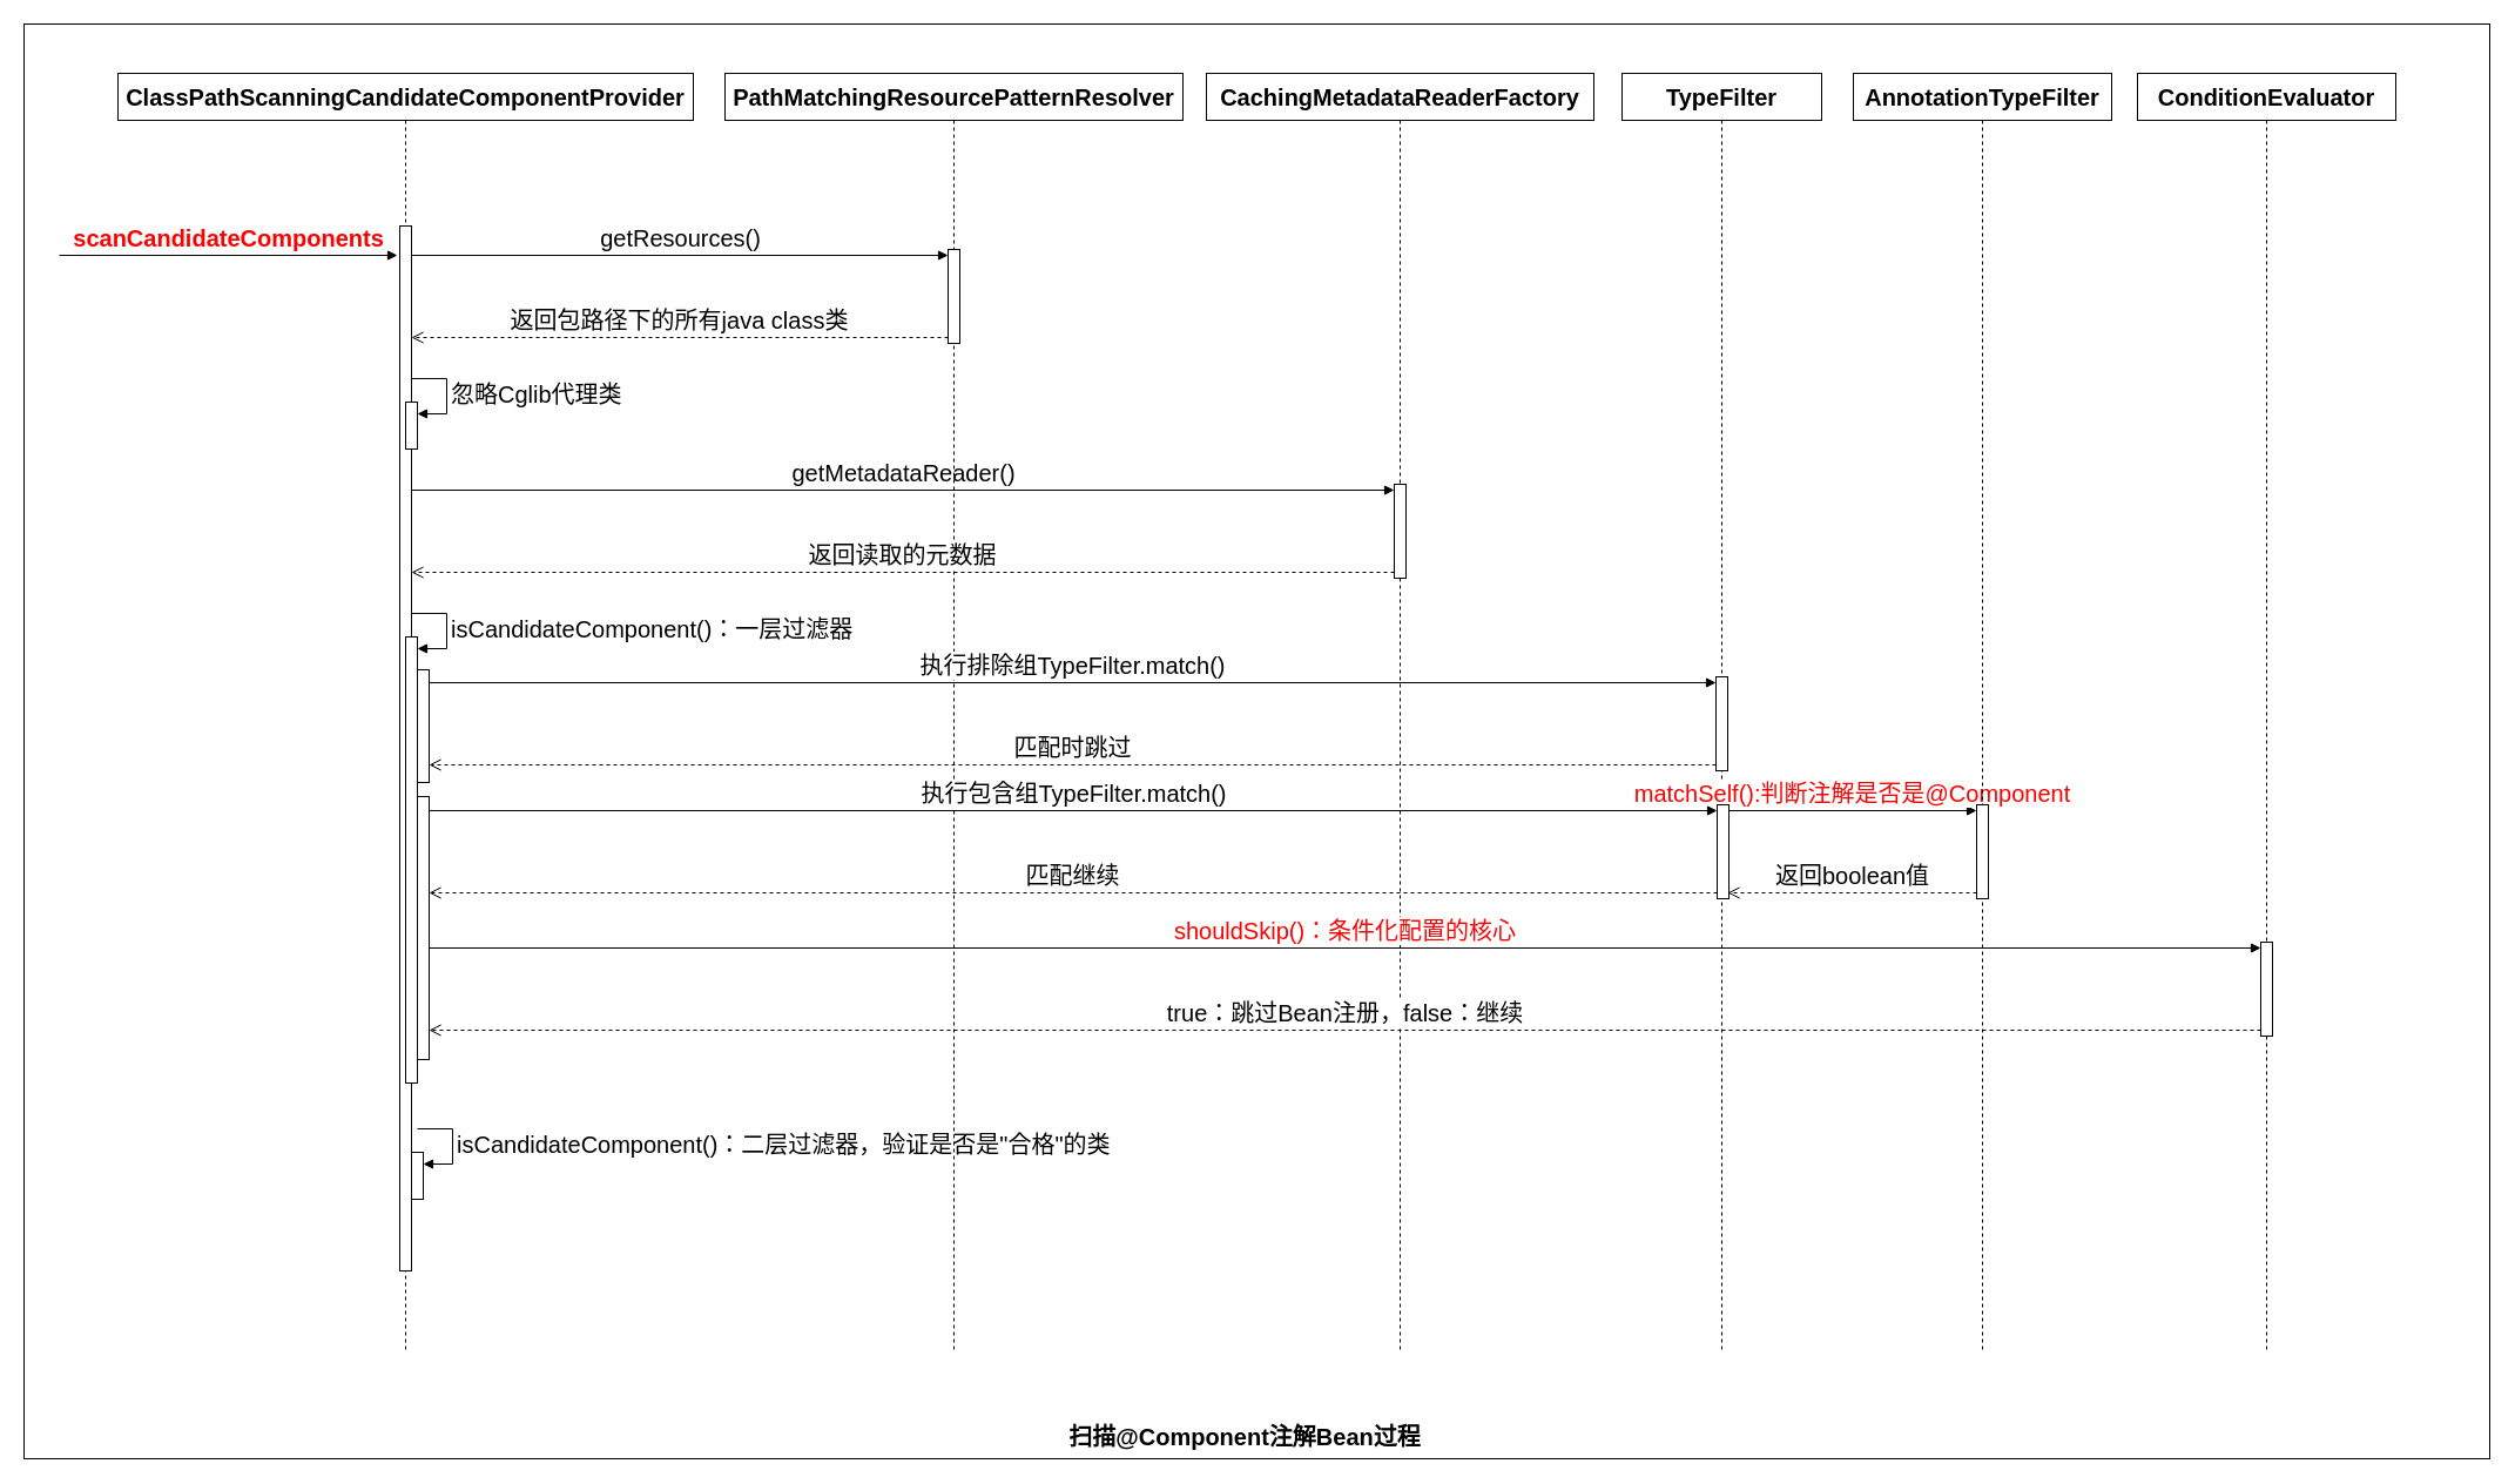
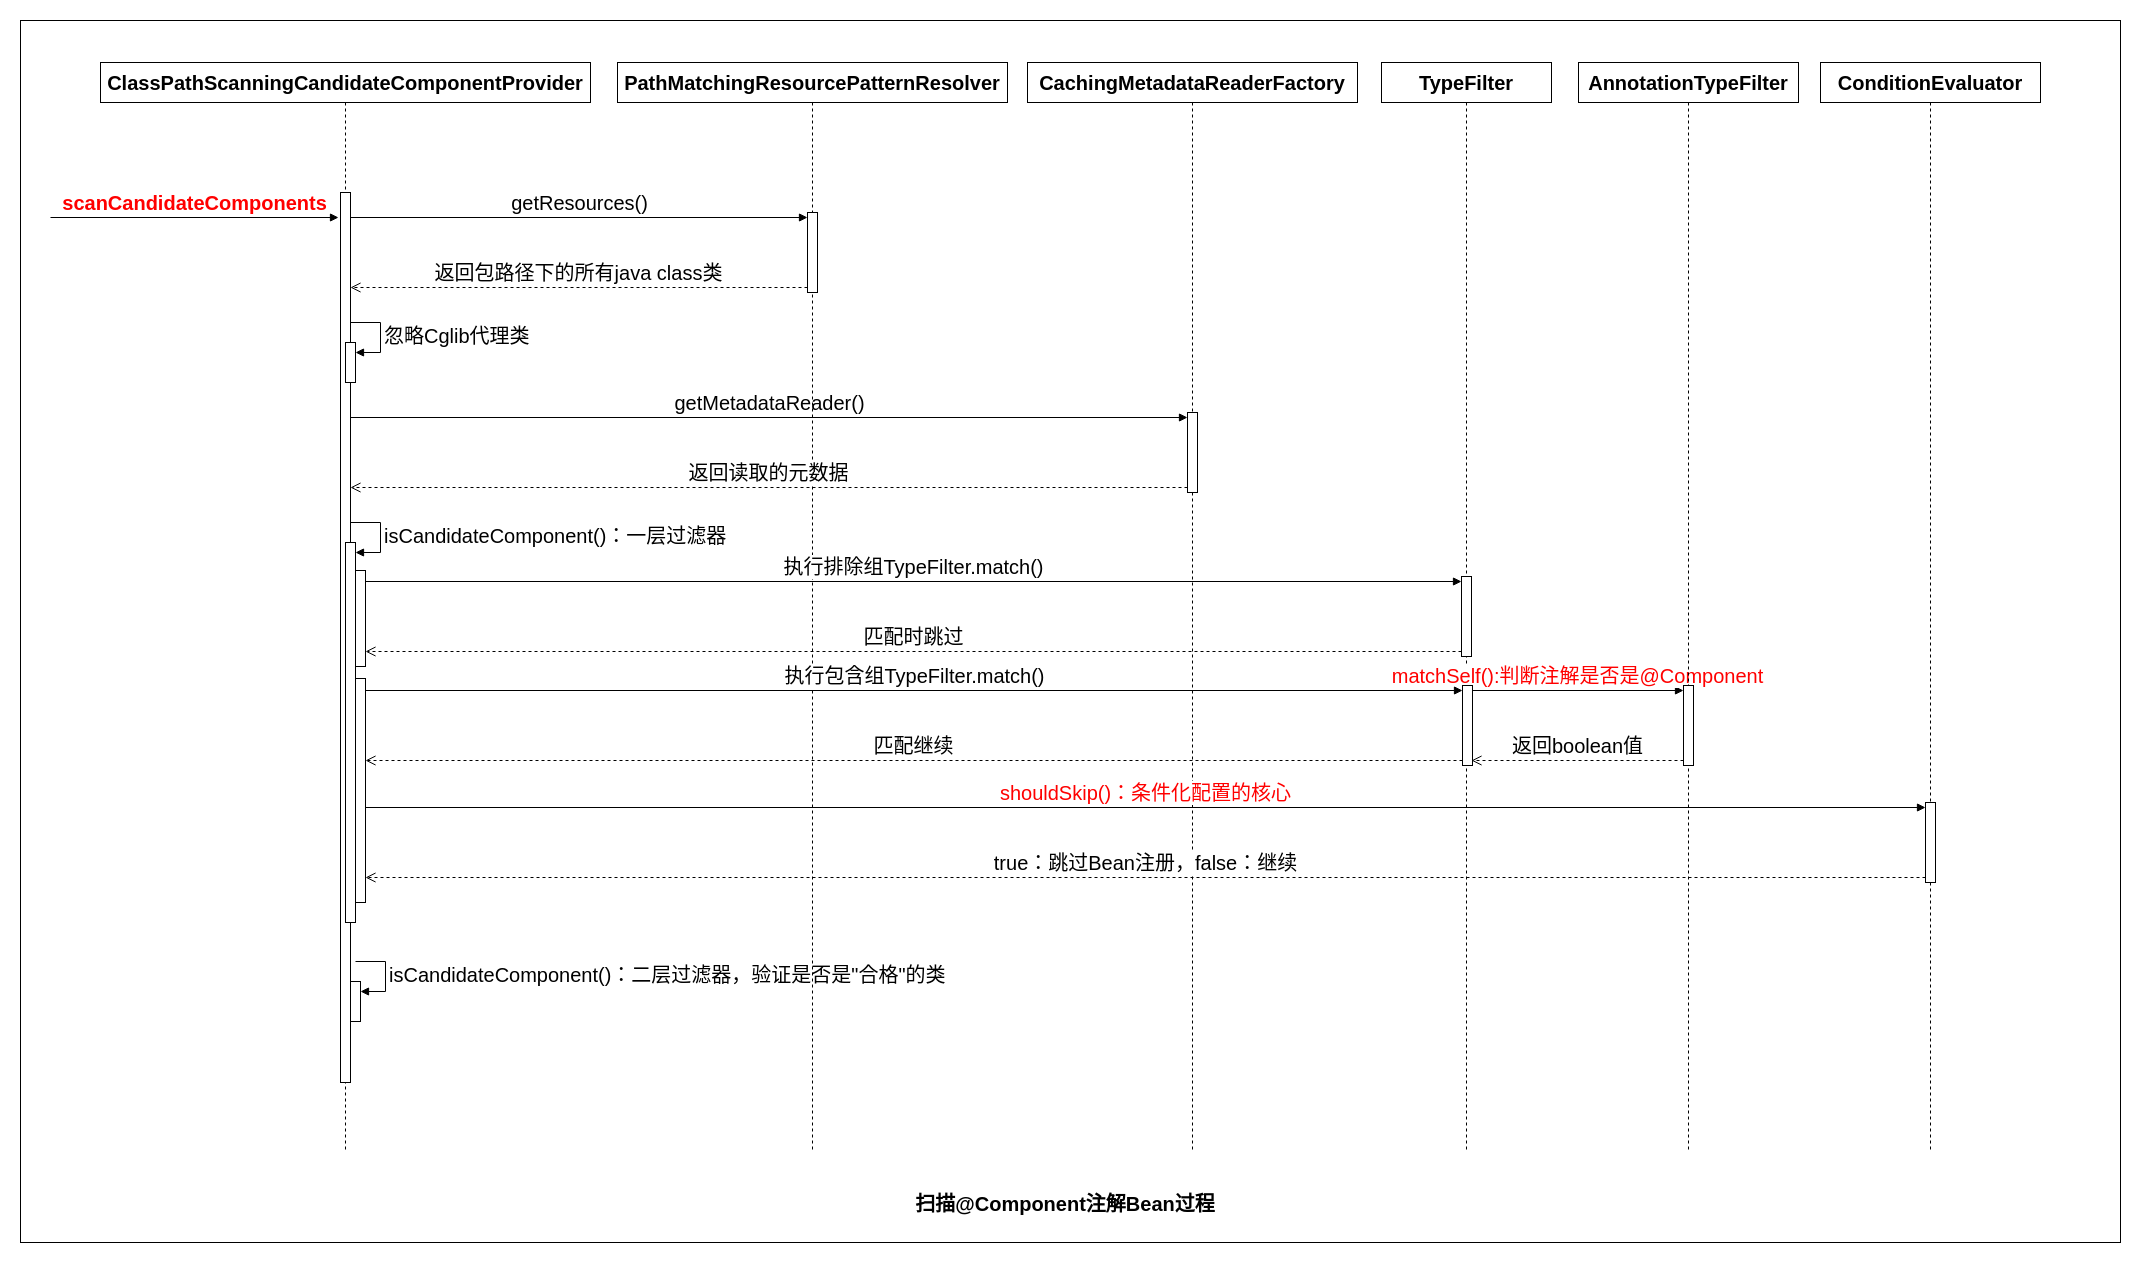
  <mxCell id="0" />
  <mxCell id="1" parent="0" />
  <mxCell id="2" value="" style="rounded=0;whiteSpace=wrap;html=1;" parent="1" vertex="1"><mxGeometry x="20" y="20" width="2100" height="1222" as="geometry" /></mxCell>
  <mxCell id="3" value="ClassPathScanningCandidateComponentProvider" style="shape=umlLifeline;whiteSpace=wrap;html=1;container=1;dropTarget=0;collapsible=0;recursiveResize=0;outlineConnect=0;portConstraint=eastwest;newEdgeStyle={&quot;curved&quot;:0,&quot;rounded&quot;:0};fontSize=20;fontStyle=1;points=[[0,0,0,0,5],[0,1,0,0,-5],[1,0,0,0,5],[1,1,0,0,-5]];perimeter=rectanglePerimeter;targetShapes=umlLifeline;participant=label;" parent="1" vertex="1"><mxGeometry x="100" y="62" width="490" height="1090" as="geometry" /></mxCell>
  <mxCell id="4" value="" style="html=1;points=[[0,0,0,0,5],[0,1,0,0,-5],[1,0,0,0,5],[1,1,0,0,-5]];perimeter=orthogonalPerimeter;outlineConnect=0;targetShapes=umlLifeline;portConstraint=eastwest;newEdgeStyle={&quot;curved&quot;:0,&quot;rounded&quot;:0};" parent="3" vertex="1"><mxGeometry x="240" y="130" width="10" height="890" as="geometry" /></mxCell>
  <mxCell id="5" value="返回包路径下的所有java class类" style="html=1;verticalAlign=bottom;endArrow=open;dashed=1;endSize=8;curved=0;rounded=0;exitX=0;exitY=1;exitDx=0;exitDy=-5;fontSize=20;" parent="3" source="16" edge="1"><mxGeometry relative="1" as="geometry"><mxPoint x="250" y="225" as="targetPoint" /></mxGeometry></mxCell>
  <mxCell id="6" value="" style="html=1;points=[[0,0,0,0,5],[0,1,0,0,-5],[1,0,0,0,5],[1,1,0,0,-5]];perimeter=orthogonalPerimeter;outlineConnect=0;targetShapes=umlLifeline;portConstraint=eastwest;newEdgeStyle={&quot;curved&quot;:0,&quot;rounded&quot;:0};" parent="3" vertex="1"><mxGeometry x="245" y="280" width="10" height="40" as="geometry" /></mxCell>
  <mxCell id="7" value="忽略Cglib代理类" style="html=1;align=left;spacingLeft=2;endArrow=block;rounded=0;edgeStyle=orthogonalEdgeStyle;curved=0;rounded=0;fontSize=20;" parent="3" target="6" edge="1"><mxGeometry relative="1" as="geometry"><mxPoint x="250" y="260" as="sourcePoint" /><Array as="points"><mxPoint x="280" y="290" /></Array></mxGeometry></mxCell>
  <mxCell id="8" value="getMetadataReader()" style="html=1;verticalAlign=bottom;endArrow=block;curved=0;rounded=0;entryX=0;entryY=0;entryDx=0;entryDy=5;fontSize=20;" parent="3" target="18" edge="1"><mxGeometry relative="1" as="geometry"><mxPoint x="250" y="355" as="sourcePoint" /></mxGeometry></mxCell>
  <mxCell id="9" value="" style="html=1;points=[[0,0,0,0,5],[0,1,0,0,-5],[1,0,0,0,5],[1,1,0,0,-5]];perimeter=orthogonalPerimeter;outlineConnect=0;targetShapes=umlLifeline;portConstraint=eastwest;newEdgeStyle={&quot;curved&quot;:0,&quot;rounded&quot;:0};" parent="3" vertex="1"><mxGeometry x="245" y="480" width="10" height="380" as="geometry" /></mxCell>
  <mxCell id="10" value="isCandidateComponent()：一层过滤器" style="html=1;align=left;spacingLeft=2;endArrow=block;rounded=0;edgeStyle=orthogonalEdgeStyle;curved=0;rounded=0;fontSize=20;" parent="3" target="9" edge="1"><mxGeometry relative="1" as="geometry"><mxPoint x="250" y="460" as="sourcePoint" /><Array as="points"><mxPoint x="280" y="490" /></Array></mxGeometry></mxCell>
  <mxCell id="11" value="" style="html=1;points=[[0,0,0,0,5],[0,1,0,0,-5],[1,0,0,0,5],[1,1,0,0,-5]];perimeter=orthogonalPerimeter;outlineConnect=0;targetShapes=umlLifeline;portConstraint=eastwest;newEdgeStyle={&quot;curved&quot;:0,&quot;rounded&quot;:0};" parent="3" vertex="1"><mxGeometry x="255" y="508" width="10" height="96" as="geometry" /></mxCell>
  <mxCell id="12" value="" style="html=1;points=[[0,0,0,0,5],[0,1,0,0,-5],[1,0,0,0,5],[1,1,0,0,-5]];perimeter=orthogonalPerimeter;outlineConnect=0;targetShapes=umlLifeline;portConstraint=eastwest;newEdgeStyle={&quot;curved&quot;:0,&quot;rounded&quot;:0};" parent="3" vertex="1"><mxGeometry x="255" y="616" width="10" height="224" as="geometry" /></mxCell>
  <mxCell id="13" value="" style="html=1;points=[[0,0,0,0,5],[0,1,0,0,-5],[1,0,0,0,5],[1,1,0,0,-5]];perimeter=orthogonalPerimeter;outlineConnect=0;targetShapes=umlLifeline;portConstraint=eastwest;newEdgeStyle={&quot;curved&quot;:0,&quot;rounded&quot;:0};" parent="3" vertex="1"><mxGeometry x="250" y="919" width="10" height="40" as="geometry" /></mxCell>
  <mxCell id="14" value="isCandidateComponent()：二层过滤器，验证是否是&quot;合格&quot;的类" style="html=1;align=left;spacingLeft=2;endArrow=block;rounded=0;edgeStyle=orthogonalEdgeStyle;curved=0;rounded=0;fontSize=20;" parent="3" target="13" edge="1"><mxGeometry relative="1" as="geometry"><mxPoint x="255" y="899" as="sourcePoint" /><Array as="points"><mxPoint x="285" y="929" /></Array></mxGeometry></mxCell>
  <mxCell id="15" value="PathMatchingResourcePatternResolver" style="shape=umlLifeline;perimeter=lifelinePerimeter;whiteSpace=wrap;html=1;container=1;dropTarget=0;collapsible=0;recursiveResize=0;outlineConnect=0;portConstraint=eastwest;newEdgeStyle={&quot;curved&quot;:0,&quot;rounded&quot;:0};fontSize=20;fontStyle=1" parent="1" vertex="1"><mxGeometry x="617" y="62" width="390" height="1090" as="geometry" /></mxCell>
  <mxCell id="16" value="" style="html=1;points=[[0,0,0,0,5],[0,1,0,0,-5],[1,0,0,0,5],[1,1,0,0,-5]];perimeter=orthogonalPerimeter;outlineConnect=0;targetShapes=umlLifeline;portConstraint=eastwest;newEdgeStyle={&quot;curved&quot;:0,&quot;rounded&quot;:0};" parent="15" vertex="1"><mxGeometry x="190" y="150" width="10" height="80" as="geometry" /></mxCell>
  <mxCell id="17" value="CachingMetadataReaderFactory" style="shape=umlLifeline;perimeter=lifelinePerimeter;whiteSpace=wrap;html=1;container=1;dropTarget=0;collapsible=0;recursiveResize=0;outlineConnect=0;portConstraint=eastwest;newEdgeStyle={&quot;curved&quot;:0,&quot;rounded&quot;:0};fontSize=20;fontStyle=1" parent="1" vertex="1"><mxGeometry x="1027" y="62" width="330" height="1090" as="geometry" /></mxCell>
  <mxCell id="18" value="" style="html=1;points=[[0,0,0,0,5],[0,1,0,0,-5],[1,0,0,0,5],[1,1,0,0,-5]];perimeter=orthogonalPerimeter;outlineConnect=0;targetShapes=umlLifeline;portConstraint=eastwest;newEdgeStyle={&quot;curved&quot;:0,&quot;rounded&quot;:0};" parent="17" vertex="1"><mxGeometry x="160" y="350" width="10" height="80" as="geometry" /></mxCell>
  <mxCell id="19" value="getResources()" style="html=1;verticalAlign=bottom;endArrow=block;curved=0;rounded=0;entryX=0;entryY=0;entryDx=0;entryDy=5;fontSize=20;" parent="1" source="4" target="16" edge="1"><mxGeometry relative="1" as="geometry"><mxPoint x="340" y="217" as="sourcePoint" /></mxGeometry></mxCell>
  <mxCell id="20" value="返回读取的元数据" style="html=1;verticalAlign=bottom;endArrow=open;dashed=1;endSize=8;curved=0;rounded=0;exitX=0;exitY=1;exitDx=0;exitDy=-5;fontSize=20;" parent="1" source="18" target="4" edge="1"><mxGeometry relative="1" as="geometry"><mxPoint x="349" y="487" as="targetPoint" /></mxGeometry></mxCell>
  <mxCell id="21" value="TypeFilter" style="shape=umlLifeline;perimeter=lifelinePerimeter;whiteSpace=wrap;html=1;container=1;dropTarget=0;collapsible=0;recursiveResize=0;outlineConnect=0;portConstraint=eastwest;newEdgeStyle={&quot;curved&quot;:0,&quot;rounded&quot;:0};fontSize=20;fontStyle=1" parent="1" vertex="1"><mxGeometry x="1381" y="62" width="170" height="1090" as="geometry" /></mxCell>
  <mxCell id="22" value="" style="html=1;points=[[0,0,0,0,5],[0,1,0,0,-5],[1,0,0,0,5],[1,1,0,0,-5]];perimeter=orthogonalPerimeter;outlineConnect=0;targetShapes=umlLifeline;portConstraint=eastwest;newEdgeStyle={&quot;curved&quot;:0,&quot;rounded&quot;:0};" parent="21" vertex="1"><mxGeometry x="80" y="514" width="10" height="80" as="geometry" /></mxCell>
  <mxCell id="23" value="matchSelf():判断注解是否是@Component" style="html=1;verticalAlign=bottom;endArrow=block;curved=0;rounded=0;entryX=0;entryY=0;entryDx=0;entryDy=5;fontSize=20;fontColor=#FF0000;" parent="21" target="31" edge="1"><mxGeometry relative="1" as="geometry"><mxPoint x="90" y="628" as="sourcePoint" /></mxGeometry></mxCell>
  <mxCell id="24" value="返回boolean值" style="html=1;verticalAlign=bottom;endArrow=open;dashed=1;endSize=8;curved=0;rounded=0;exitX=0;exitY=1;exitDx=0;exitDy=-5;fontSize=20;" parent="21" source="31" edge="1"><mxGeometry relative="1" as="geometry"><mxPoint x="90" y="698" as="targetPoint" /></mxGeometry></mxCell>
  <mxCell id="25" value="执行排除组TypeFilter.match()" style="html=1;verticalAlign=bottom;endArrow=block;curved=0;rounded=0;entryX=0;entryY=0;entryDx=0;entryDy=5;fontSize=20;" parent="1" source="11" target="22" edge="1"><mxGeometry relative="1" as="geometry"><mxPoint x="390" y="582" as="sourcePoint" /></mxGeometry></mxCell>
  <mxCell id="26" value="匹配时跳过" style="html=1;verticalAlign=bottom;endArrow=open;dashed=1;endSize=8;curved=0;rounded=0;exitX=0;exitY=1;exitDx=0;exitDy=-5;fontSize=20;" parent="1" source="22" target="11" edge="1"><mxGeometry relative="1" as="geometry"><mxPoint x="390" y="652" as="targetPoint" /></mxGeometry></mxCell>
  <mxCell id="27" value="" style="html=1;points=[[0,0,0,0,5],[0,1,0,0,-5],[1,0,0,0,5],[1,1,0,0,-5]];perimeter=orthogonalPerimeter;outlineConnect=0;targetShapes=umlLifeline;portConstraint=eastwest;newEdgeStyle={&quot;curved&quot;:0,&quot;rounded&quot;:0};" parent="1" vertex="1"><mxGeometry x="1462" y="685" width="10" height="80" as="geometry" /></mxCell>
  <mxCell id="28" value="执行包含组TypeFilter.match()" style="html=1;verticalAlign=bottom;endArrow=block;curved=0;rounded=0;entryX=0;entryY=0;entryDx=0;entryDy=5;fontSize=20;" parent="1" source="12" target="27" edge="1"><mxGeometry relative="1" as="geometry"><mxPoint x="380" y="690" as="sourcePoint" /></mxGeometry></mxCell>
  <mxCell id="29" value="匹配继续" style="html=1;verticalAlign=bottom;endArrow=open;dashed=1;endSize=8;curved=0;rounded=0;exitX=0;exitY=1;exitDx=0;exitDy=-5;fontSize=20;" parent="1" source="27" target="12" edge="1"><mxGeometry relative="1" as="geometry"><mxPoint x="370" y="760" as="targetPoint" /></mxGeometry></mxCell>
  <mxCell id="30" value="AnnotationTypeFilter" style="shape=umlLifeline;perimeter=lifelinePerimeter;whiteSpace=wrap;html=1;container=1;dropTarget=0;collapsible=0;recursiveResize=0;outlineConnect=0;portConstraint=eastwest;newEdgeStyle={&quot;curved&quot;:0,&quot;rounded&quot;:0};fontSize=20;fontStyle=1" parent="1" vertex="1"><mxGeometry x="1578" y="62" width="220" height="1090" as="geometry" /></mxCell>
  <mxCell id="31" value="" style="html=1;points=[[0,0,0,0,5],[0,1,0,0,-5],[1,0,0,0,5],[1,1,0,0,-5]];perimeter=orthogonalPerimeter;outlineConnect=0;targetShapes=umlLifeline;portConstraint=eastwest;newEdgeStyle={&quot;curved&quot;:0,&quot;rounded&quot;:0};" parent="30" vertex="1"><mxGeometry x="105" y="623" width="10" height="80" as="geometry" /></mxCell>
  <mxCell id="32" value="ConditionEvaluator" style="shape=umlLifeline;perimeter=lifelinePerimeter;whiteSpace=wrap;html=1;container=1;dropTarget=0;collapsible=0;recursiveResize=0;outlineConnect=0;portConstraint=eastwest;newEdgeStyle={&quot;curved&quot;:0,&quot;rounded&quot;:0};fontSize=20;fontStyle=1" parent="1" vertex="1"><mxGeometry x="1820" y="62" width="220" height="1090" as="geometry" /></mxCell>
  <mxCell id="33" value="" style="html=1;points=[[0,0,0,0,5],[0,1,0,0,-5],[1,0,0,0,5],[1,1,0,0,-5]];perimeter=orthogonalPerimeter;outlineConnect=0;targetShapes=umlLifeline;portConstraint=eastwest;newEdgeStyle={&quot;curved&quot;:0,&quot;rounded&quot;:0};" parent="32" vertex="1"><mxGeometry x="105" y="740" width="10" height="80" as="geometry" /></mxCell>
  <mxCell id="34" value="&lt;font style=&quot;color: rgb(255, 0, 0);&quot;&gt;shouldSkip()：条件化配置的核心&lt;/font&gt;" style="html=1;verticalAlign=bottom;endArrow=block;curved=0;rounded=0;entryX=0;entryY=0;entryDx=0;entryDy=5;fontSize=20;" parent="1" source="12" target="33" edge="1"><mxGeometry relative="1" as="geometry"><mxPoint x="420" y="807" as="sourcePoint" /></mxGeometry></mxCell>
  <mxCell id="35" value="true：跳过Bean注册，false：继续" style="html=1;verticalAlign=bottom;endArrow=open;dashed=1;endSize=8;curved=0;rounded=0;exitX=0;exitY=1;exitDx=0;exitDy=-5;fontSize=20;" parent="1" source="33" target="12" edge="1"><mxGeometry relative="1" as="geometry"><mxPoint x="420" y="877" as="targetPoint" /></mxGeometry></mxCell>
  <mxCell id="36" value="scanCandidateComponents" style="html=1;verticalAlign=bottom;endArrow=block;curved=0;rounded=0;entryX=0;entryY=0;entryDx=0;entryDy=5;fontSize=20;fontStyle=1;fontColor=#FF0000;" parent="1" edge="1"><mxGeometry relative="1" as="geometry"><mxPoint x="50" y="217" as="sourcePoint" /><mxPoint x="338" y="217" as="targetPoint" /></mxGeometry></mxCell>
- <mxCell id="37" value="扫描@Component注解Bean过程" style="text;html=1;whiteSpace=wrap;strokeColor=none;fillColor=none;align=center;verticalAlign=middle;rounded=0;fontSize=20;fontStyle=1" parent="1" vertex="1"><mxGeometry x="855" y="1208" width="410" height="30" as="geometry" /></mxCell>
+ <mxCell id="37" value="扫描@Component注解Bean过程" style="text;html=1;whiteSpace=wrap;strokeColor=none;fillColor=none;align=center;verticalAlign=middle;rounded=0;fontSize=20;fontStyle=1" parent="1" vertex="1"><mxGeometry x="860" y="1188" width="410" height="30" as="geometry" /></mxCell>
